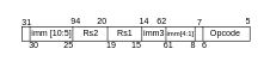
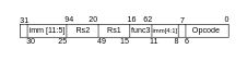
  <mxCell id="0" />
  <mxCell id="1" parent="0" />
  <mxCell id="2" value="" style="rounded=0;whiteSpace=wrap;html=1;" parent="1" vertex="1"><mxGeometry x="29" y="37" width="320" height="20" as="geometry" /></mxCell>
  <mxCell id="3" value="Rs1" style="text;html=1;align=center;verticalAlign=middle;resizable=0;points=[];autosize=1;" parent="1" vertex="1"><mxGeometry x="153" y="36.5" width="40" height="20" as="geometry" /></mxCell>
- <mxCell id="4" value="imm3" style="text;html=1;align=center;verticalAlign=middle;resizable=0;points=[];autosize=1;" parent="1" vertex="1"><mxGeometry x="189" y="36.5" width="50" height="20" as="geometry" /></mxCell>
+ <mxCell id="4" value="func3" style="text;html=1;align=center;verticalAlign=middle;resizable=0;points=[];autosize=1;" parent="1" vertex="1"><mxGeometry x="189" y="36.5" width="50" height="20" as="geometry" /></mxCell>
  <mxCell id="5" value="&lt;font style=&quot;font-size: 10px&quot;&gt;imm[4:1]&lt;/font&gt;" style="text;html=1;align=center;verticalAlign=middle;resizable=0;points=[];autosize=1;" parent="1" vertex="1"><mxGeometry x="226" y="36.5" width="49" height="20" as="geometry" /></mxCell>
  <mxCell id="6" value="Opcode" style="text;html=1;align=center;verticalAlign=middle;resizable=0;points=[];autosize=1;" parent="1" vertex="1"><mxGeometry x="284" y="37" width="60" height="20" as="geometry" /></mxCell>
  <mxCell id="7" value="31" style="text;html=1;align=center;verticalAlign=middle;resizable=0;points=[];autosize=1;" parent="1" vertex="1"><mxGeometry x="20" y="21" width="30" height="20" as="geometry" /></mxCell>
  <mxCell id="8" value="20" style="text;html=1;align=center;verticalAlign=middle;resizable=0;points=[];autosize=1;" parent="1" vertex="1"><mxGeometry x="128" y="20" width="25" height="19" as="geometry" /></mxCell>
- <mxCell id="9" value="19" style="text;html=1;align=center;verticalAlign=middle;resizable=0;points=[];autosize=1;" parent="1" vertex="1"><mxGeometry x="141" y="53" width="25" height="19" as="geometry" /></mxCell>
+ <mxCell id="9" value="49" style="text;html=1;align=center;verticalAlign=middle;resizable=0;points=[];autosize=1;" parent="1" vertex="1"><mxGeometry x="141" y="53" width="25" height="19" as="geometry" /></mxCell>
  <mxCell id="10" value="15" style="text;html=1;align=center;verticalAlign=middle;resizable=0;points=[];autosize=1;" parent="1" vertex="1"><mxGeometry x="176.5" y="53" width="25" height="19" as="geometry" /></mxCell>
- <mxCell id="11" value="14" style="text;html=1;align=center;verticalAlign=middle;resizable=0;points=[];autosize=1;" parent="1" vertex="1"><mxGeometry x="187" y="20" width="25" height="19" as="geometry" /></mxCell>
+ <mxCell id="11" value="16" style="text;html=1;align=center;verticalAlign=middle;resizable=0;points=[];autosize=1;" parent="1" vertex="1"><mxGeometry x="187" y="20" width="25" height="19" as="geometry" /></mxCell>
  <mxCell id="12" value="62" style="text;html=1;align=center;verticalAlign=middle;resizable=0;points=[];autosize=1;" parent="1" vertex="1"><mxGeometry x="212" y="20" width="25" height="19" as="geometry" /></mxCell>
  <mxCell id="13" value="7" style="text;html=1;align=center;verticalAlign=middle;resizable=0;points=[];autosize=1;" parent="1" vertex="1"><mxGeometry x="269" y="21" width="17" height="19" as="geometry" /></mxCell>
  <mxCell id="14" value="6" style="text;html=1;align=center;verticalAlign=middle;resizable=0;points=[];autosize=1;" parent="1" vertex="1"><mxGeometry x="276" y="53" width="17" height="19" as="geometry" /></mxCell>
- <mxCell id="15" value="5" style="text;html=1;align=center;verticalAlign=middle;resizable=0;points=[];autosize=1;" parent="1" vertex="1"><mxGeometry x="337" y="20" width="17" height="19" as="geometry" /></mxCell>
+ <mxCell id="15" value="0" style="text;html=1;align=center;verticalAlign=middle;resizable=0;points=[];autosize=1;" parent="1" vertex="1"><mxGeometry x="337" y="20" width="17" height="19" as="geometry" /></mxCell>
  <mxCell id="16" value="" style="endArrow=none;html=1;" parent="1" edge="1"><mxGeometry width="50" height="50" relative="1" as="geometry"><mxPoint x="283" y="56.5" as="sourcePoint" /><mxPoint x="283" y="36.5" as="targetPoint" /><Array as="points"><mxPoint x="283" y="44.5" /></Array></mxGeometry></mxCell>
  <mxCell id="17" value="" style="endArrow=none;html=1;" parent="1" edge="1"><mxGeometry width="50" height="50" relative="1" as="geometry"><mxPoint x="231" y="56.5" as="sourcePoint" /><mxPoint x="231" y="36.5" as="targetPoint" /><Array as="points"><mxPoint x="231" y="44.5" /></Array></mxGeometry></mxCell>
  <mxCell id="18" value="" style="endArrow=none;html=1;" parent="1" edge="1"><mxGeometry width="50" height="50" relative="1" as="geometry"><mxPoint x="197" y="57" as="sourcePoint" /><mxPoint x="197" y="37" as="targetPoint" /><Array as="points"><mxPoint x="197" y="45" /></Array></mxGeometry></mxCell>
  <mxCell id="19" value="" style="endArrow=none;html=1;" parent="1" edge="1"><mxGeometry width="50" height="50" relative="1" as="geometry"><mxPoint x="149" y="56.5" as="sourcePoint" /><mxPoint x="149" y="36.5" as="targetPoint" /><Array as="points"><mxPoint x="149" y="44.5" /></Array></mxGeometry></mxCell>
- <mxCell id="20" value="61" style="text;html=1;align=center;verticalAlign=middle;resizable=0;points=[];autosize=1;" parent="1" vertex="1"><mxGeometry x="222" y="53" width="24" height="19" as="geometry" /></mxCell>
+ <mxCell id="20" value="11" style="text;html=1;align=center;verticalAlign=middle;resizable=0;points=[];autosize=1;" parent="1" vertex="1"><mxGeometry x="222" y="53" width="24" height="19" as="geometry" /></mxCell>
  <mxCell id="21" value="" style="endArrow=none;html=1;" edge="1" parent="1"><mxGeometry width="50" height="50" relative="1" as="geometry"><mxPoint x="100" y="57" as="sourcePoint" /><mxPoint x="100" y="37" as="targetPoint" /><Array as="points"><mxPoint x="100" y="45" /></Array></mxGeometry></mxCell>
  <mxCell id="22" value="Rs2" style="text;html=1;align=center;verticalAlign=middle;resizable=0;points=[];autosize=1;" vertex="1" parent="1"><mxGeometry x="108" y="37.5" width="33" height="19" as="geometry" /></mxCell>
  <mxCell id="23" value="25" style="text;html=1;align=center;verticalAlign=middle;resizable=0;points=[];autosize=1;" vertex="1" parent="1"><mxGeometry x="81" y="53" width="25" height="19" as="geometry" /></mxCell>
  <mxCell id="24" value="94" style="text;html=1;align=center;verticalAlign=middle;resizable=0;points=[];autosize=1;" vertex="1" parent="1"><mxGeometry x="91" y="20" width="25" height="19" as="geometry" /></mxCell>
  <mxCell id="25" value="" style="endArrow=none;html=1;" edge="1" parent="1"><mxGeometry width="50" height="50" relative="1" as="geometry"><mxPoint x="40" y="56.5" as="sourcePoint" /><mxPoint x="40" y="36.5" as="targetPoint" /><Array as="points"><mxPoint x="40" y="44.5" /></Array></mxGeometry></mxCell>
  <mxCell id="26" value="30" style="text;html=1;align=center;verticalAlign=middle;resizable=0;points=[];autosize=1;" vertex="1" parent="1"><mxGeometry x="32" y="53" width="25" height="19" as="geometry" /></mxCell>
- <mxCell id="27" value="imm [10:5]" style="text;html=1;align=center;verticalAlign=middle;resizable=0;points=[];autosize=1;" vertex="1" parent="1"><mxGeometry x="36" y="37.5" width="67" height="19" as="geometry" /></mxCell>
+ <mxCell id="27" value="imm [11:5]" style="text;html=1;align=center;verticalAlign=middle;resizable=0;points=[];autosize=1;" vertex="1" parent="1"><mxGeometry x="36" y="37.5" width="67" height="19" as="geometry" /></mxCell>
  <mxCell id="28" value="" style="endArrow=none;html=1;" edge="1" parent="1"><mxGeometry width="50" height="50" relative="1" as="geometry"><mxPoint x="272" y="57" as="sourcePoint" /><mxPoint x="272" y="37" as="targetPoint" /><Array as="points"><mxPoint x="272" y="45" /></Array></mxGeometry></mxCell>
  <mxCell id="29" value="8" style="text;html=1;align=center;verticalAlign=middle;resizable=0;points=[];autosize=1;" vertex="1" parent="1"><mxGeometry x="260" y="53" width="17" height="19" as="geometry" /></mxCell>
